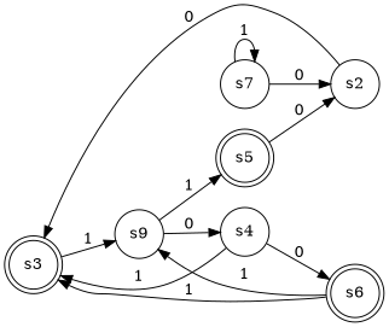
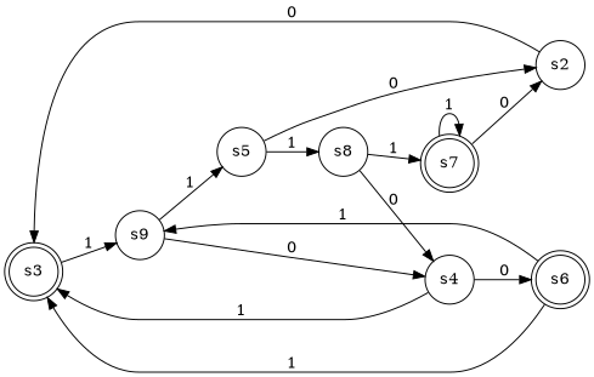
  digraph {
    rankdir=LR
    node [shape=circle]
    s3 [shape=doublecircle]
    n2 [label=s9]
-   s5 [shape=doublecircle]
+   s5
    s4
    s2
-   s7
+   s8
+   s7 [shape=doublecircle]
    s6 [shape=doublecircle]
    s3 -> n2 [label=1]
    n2 -> s5 [label=1]
    n2 -> s4 [label=0]
    s5 -> s2 [label=0]
+   s5 -> s8 [label=1]
    s4 -> s3 [label=1]
    s4 -> s6 [label=0]
    s2 -> s3 [label=0]
+   s8 -> s4 [label=0]
+   s8 -> s7 [label=1]
    s7 -> s2 [label=0]
    s7 -> s7 [label=1]
    s6 -> s3 [label=1]
    s6 -> n2 [label=1]
  }
